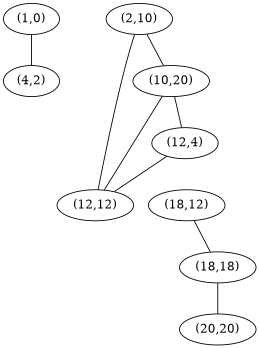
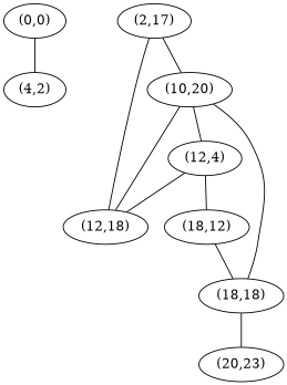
  graph {
-   "(0,0)" [label="(1,0)"]
+   "(0,0)"
    "(4,2)"
    "(12,4)"
-   "(12,12)"
+   "(12,12)" [label="(12,18)"]
    "(18,12)"
-   "(2,10)"
+   "(2,10)" [label="(2,17)"]
    "(10,20)"
    "(18,18)"
-   "(20,20)"
+   "(20,20)" [label="(20,23)"]
    "(0,0)" -- "(4,2)"
    "(12,4)" -- "(12,12)"
+   "(12,4)" -- "(18,12)"
    "(18,12)" -- "(18,18)"
    "(2,10)" -- "(12,12)"
    "(2,10)" -- "(10,20)"
    "(10,20)" -- "(12,4)"
    "(10,20)" -- "(12,12)"
+   "(10,20)" -- "(18,18)"
    "(18,18)" -- "(20,20)"
  }
